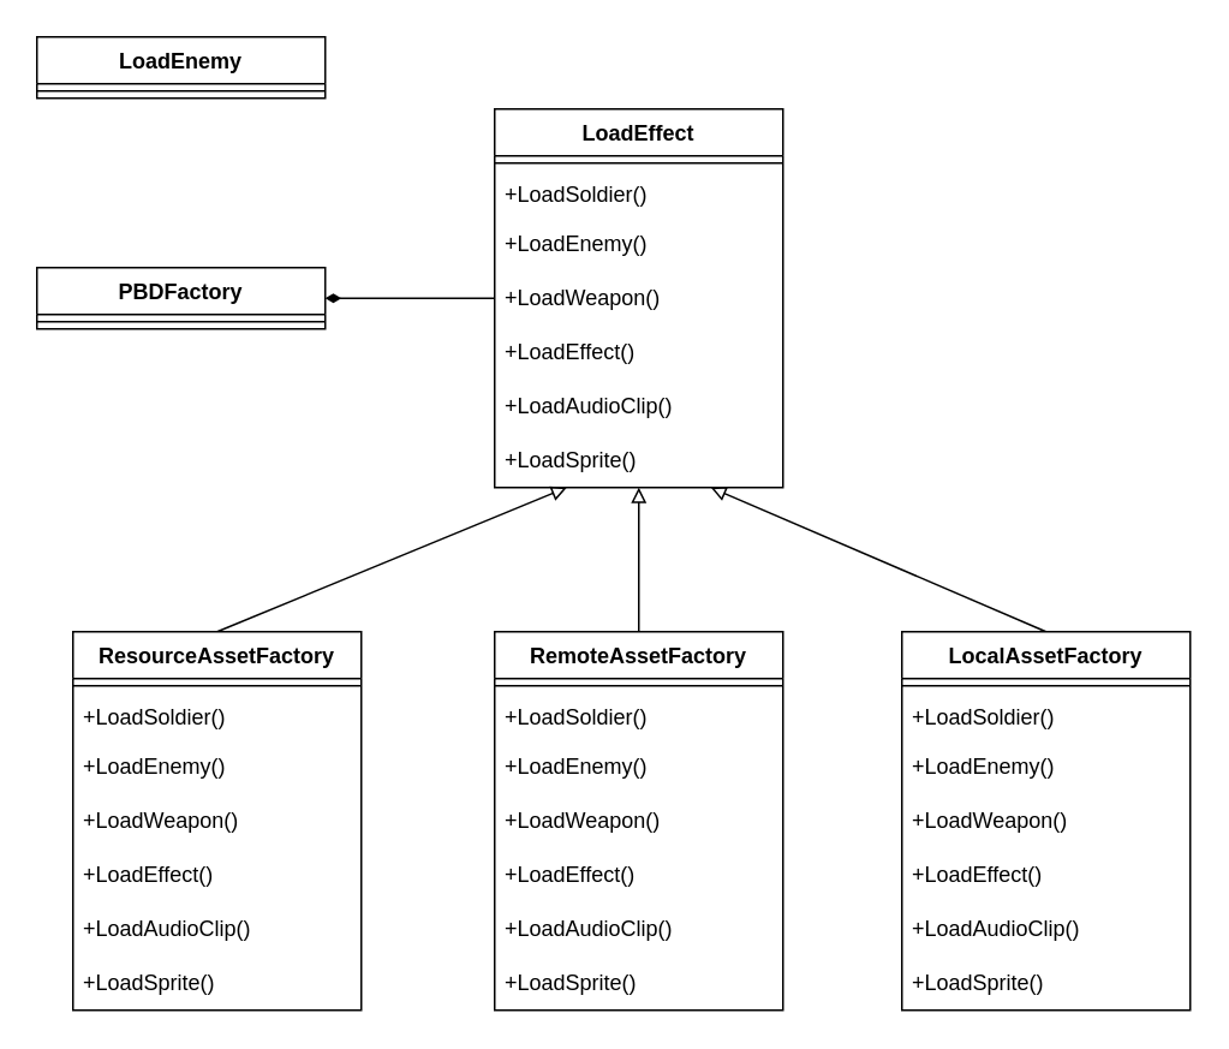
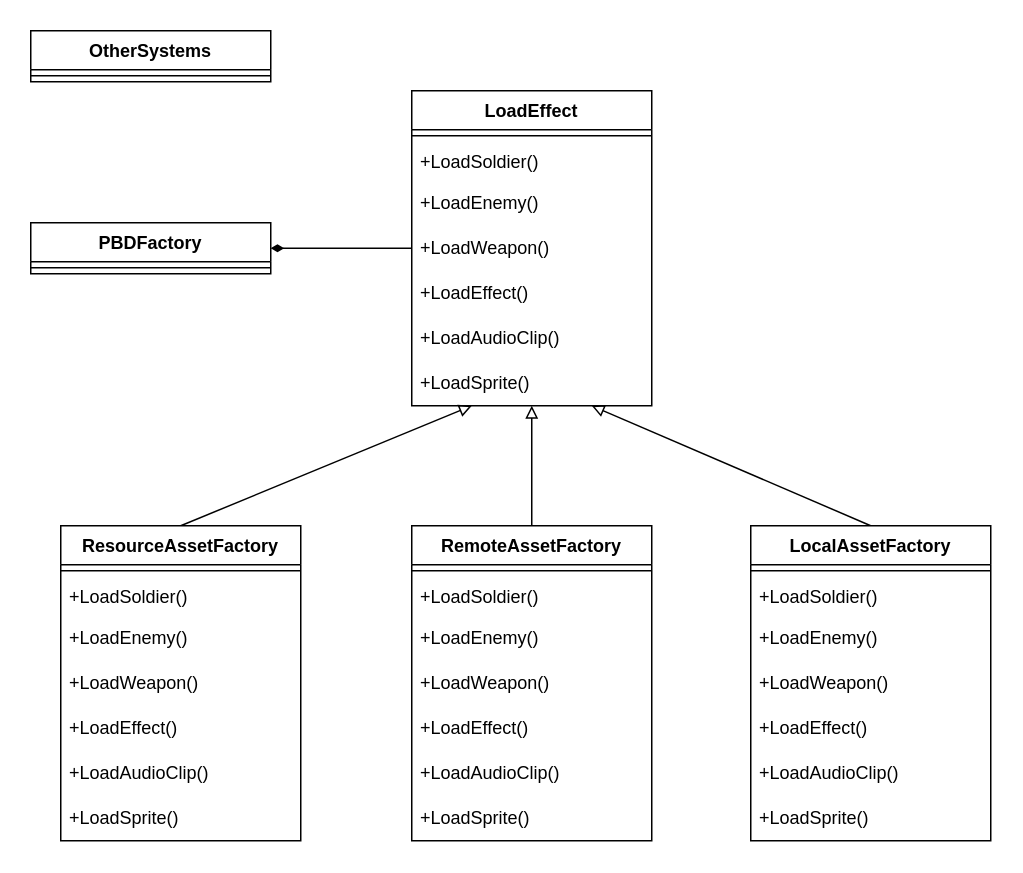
  <mxCell id="0" />
  <mxCell id="1" parent="0" />
  <mxCell id="2" value="LoadEffect" style="swimlane;fontStyle=1;align=center;verticalAlign=top;childLayout=stackLayout;horizontal=1;startSize=26;horizontalStack=0;resizeParent=1;resizeParentMax=0;resizeLast=0;collapsible=1;marginBottom=0;whiteSpace=wrap;html=1;" vertex="1" parent="1"><mxGeometry x="274" y="60" width="160" height="210" as="geometry" /></mxCell>
  <mxCell id="3" value="" style="line;strokeWidth=1;fillColor=none;align=left;verticalAlign=middle;spacingTop=-1;spacingLeft=3;spacingRight=3;rotatable=0;labelPosition=right;points=[];portConstraint=eastwest;strokeColor=inherit;" vertex="1" parent="2"><mxGeometry y="26" width="160" height="8" as="geometry" /></mxCell>
  <mxCell id="4" value="+LoadSoldier()" style="text;strokeColor=none;fillColor=none;align=left;verticalAlign=top;spacingLeft=4;spacingRight=4;overflow=hidden;rotatable=0;points=[[0,0.5],[1,0.5]];portConstraint=eastwest;whiteSpace=wrap;html=1;" vertex="1" parent="2"><mxGeometry y="34" width="160" height="26" as="geometry" /></mxCell>
  <mxCell id="5" value="+LoadEnemy()" style="text;html=1;strokeColor=none;fillColor=none;align=left;verticalAlign=middle;whiteSpace=wrap;rounded=0;spacingLeft=4;spacingRight=4;" vertex="1" parent="2"><mxGeometry y="60" width="160" height="30" as="geometry" /></mxCell>
  <mxCell id="6" value="+LoadWeapon()" style="text;html=1;strokeColor=none;fillColor=none;align=left;verticalAlign=middle;whiteSpace=wrap;rounded=0;spacingLeft=4;spacingRight=4;" vertex="1" parent="2"><mxGeometry y="90" width="160" height="30" as="geometry" /></mxCell>
  <mxCell id="7" value="+LoadEffect()" style="text;html=1;strokeColor=none;fillColor=none;align=left;verticalAlign=middle;whiteSpace=wrap;rounded=0;spacingLeft=4;spacingRight=4;" vertex="1" parent="2"><mxGeometry y="120" width="160" height="30" as="geometry" /></mxCell>
  <mxCell id="8" value="+LoadAudioClip()" style="text;html=1;strokeColor=none;fillColor=none;align=left;verticalAlign=middle;whiteSpace=wrap;rounded=0;spacingLeft=4;spacingRight=4;" vertex="1" parent="2"><mxGeometry y="150" width="160" height="30" as="geometry" /></mxCell>
  <mxCell id="9" value="+LoadSprite()" style="text;html=1;strokeColor=none;fillColor=none;align=left;verticalAlign=middle;whiteSpace=wrap;rounded=0;spacingLeft=4;spacingRight=4;" vertex="1" parent="2"><mxGeometry y="180" width="160" height="30" as="geometry" /></mxCell>
  <mxCell id="10" style="rounded=0;orthogonalLoop=1;jettySize=auto;html=1;exitX=0.5;exitY=0;exitDx=0;exitDy=0;entryX=0.5;entryY=1;entryDx=0;entryDy=0;endArrow=block;endFill=0;" edge="1" parent="1" source="11" target="9"><mxGeometry relative="1" as="geometry" /></mxCell>
  <mxCell id="11" value="RemoteAssetFactory" style="swimlane;fontStyle=1;align=center;verticalAlign=top;childLayout=stackLayout;horizontal=1;startSize=26;horizontalStack=0;resizeParent=1;resizeParentMax=0;resizeLast=0;collapsible=1;marginBottom=0;whiteSpace=wrap;html=1;" vertex="1" parent="1"><mxGeometry x="274" y="350" width="160" height="210" as="geometry" /></mxCell>
  <mxCell id="12" value="" style="line;strokeWidth=1;fillColor=none;align=left;verticalAlign=middle;spacingTop=-1;spacingLeft=3;spacingRight=3;rotatable=0;labelPosition=right;points=[];portConstraint=eastwest;strokeColor=inherit;" vertex="1" parent="11"><mxGeometry y="26" width="160" height="8" as="geometry" /></mxCell>
  <mxCell id="13" value="+LoadSoldier()" style="text;strokeColor=none;fillColor=none;align=left;verticalAlign=top;spacingLeft=4;spacingRight=4;overflow=hidden;rotatable=0;points=[[0,0.5],[1,0.5]];portConstraint=eastwest;whiteSpace=wrap;html=1;" vertex="1" parent="11"><mxGeometry y="34" width="160" height="26" as="geometry" /></mxCell>
  <mxCell id="14" value="+LoadEnemy()" style="text;html=1;strokeColor=none;fillColor=none;align=left;verticalAlign=middle;whiteSpace=wrap;rounded=0;spacingLeft=4;spacingRight=4;" vertex="1" parent="11"><mxGeometry y="60" width="160" height="30" as="geometry" /></mxCell>
  <mxCell id="15" value="+LoadWeapon()" style="text;html=1;strokeColor=none;fillColor=none;align=left;verticalAlign=middle;whiteSpace=wrap;rounded=0;spacingLeft=4;spacingRight=4;" vertex="1" parent="11"><mxGeometry y="90" width="160" height="30" as="geometry" /></mxCell>
  <mxCell id="16" value="+LoadEffect()" style="text;html=1;strokeColor=none;fillColor=none;align=left;verticalAlign=middle;whiteSpace=wrap;rounded=0;spacingLeft=4;spacingRight=4;" vertex="1" parent="11"><mxGeometry y="120" width="160" height="30" as="geometry" /></mxCell>
  <mxCell id="17" value="+LoadAudioClip()" style="text;html=1;strokeColor=none;fillColor=none;align=left;verticalAlign=middle;whiteSpace=wrap;rounded=0;spacingLeft=4;spacingRight=4;" vertex="1" parent="11"><mxGeometry y="150" width="160" height="30" as="geometry" /></mxCell>
  <mxCell id="18" value="+LoadSprite()" style="text;html=1;strokeColor=none;fillColor=none;align=left;verticalAlign=middle;whiteSpace=wrap;rounded=0;spacingLeft=4;spacingRight=4;" vertex="1" parent="11"><mxGeometry y="180" width="160" height="30" as="geometry" /></mxCell>
  <mxCell id="19" style="edgeStyle=none;rounded=0;orthogonalLoop=1;jettySize=auto;html=1;exitX=0.5;exitY=0;exitDx=0;exitDy=0;entryX=0.75;entryY=1;entryDx=0;entryDy=0;endArrow=block;endFill=0;" edge="1" parent="1" source="20" target="9"><mxGeometry relative="1" as="geometry" /></mxCell>
  <mxCell id="20" value="LocalAssetFactory" style="swimlane;fontStyle=1;align=center;verticalAlign=top;childLayout=stackLayout;horizontal=1;startSize=26;horizontalStack=0;resizeParent=1;resizeParentMax=0;resizeLast=0;collapsible=1;marginBottom=0;whiteSpace=wrap;html=1;" vertex="1" parent="1"><mxGeometry x="500" y="350" width="160" height="210" as="geometry" /></mxCell>
  <mxCell id="21" value="" style="line;strokeWidth=1;fillColor=none;align=left;verticalAlign=middle;spacingTop=-1;spacingLeft=3;spacingRight=3;rotatable=0;labelPosition=right;points=[];portConstraint=eastwest;strokeColor=inherit;" vertex="1" parent="20"><mxGeometry y="26" width="160" height="8" as="geometry" /></mxCell>
  <mxCell id="22" value="+LoadSoldier()" style="text;strokeColor=none;fillColor=none;align=left;verticalAlign=top;spacingLeft=4;spacingRight=4;overflow=hidden;rotatable=0;points=[[0,0.5],[1,0.5]];portConstraint=eastwest;whiteSpace=wrap;html=1;" vertex="1" parent="20"><mxGeometry y="34" width="160" height="26" as="geometry" /></mxCell>
  <mxCell id="23" value="+LoadEnemy()" style="text;html=1;strokeColor=none;fillColor=none;align=left;verticalAlign=middle;whiteSpace=wrap;rounded=0;spacingLeft=4;spacingRight=4;" vertex="1" parent="20"><mxGeometry y="60" width="160" height="30" as="geometry" /></mxCell>
  <mxCell id="24" value="+LoadWeapon()" style="text;html=1;strokeColor=none;fillColor=none;align=left;verticalAlign=middle;whiteSpace=wrap;rounded=0;spacingLeft=4;spacingRight=4;" vertex="1" parent="20"><mxGeometry y="90" width="160" height="30" as="geometry" /></mxCell>
  <mxCell id="25" value="+LoadEffect()" style="text;html=1;strokeColor=none;fillColor=none;align=left;verticalAlign=middle;whiteSpace=wrap;rounded=0;spacingLeft=4;spacingRight=4;" vertex="1" parent="20"><mxGeometry y="120" width="160" height="30" as="geometry" /></mxCell>
  <mxCell id="26" value="+LoadAudioClip()" style="text;html=1;strokeColor=none;fillColor=none;align=left;verticalAlign=middle;whiteSpace=wrap;rounded=0;spacingLeft=4;spacingRight=4;" vertex="1" parent="20"><mxGeometry y="150" width="160" height="30" as="geometry" /></mxCell>
  <mxCell id="27" value="+LoadSprite()" style="text;html=1;strokeColor=none;fillColor=none;align=left;verticalAlign=middle;whiteSpace=wrap;rounded=0;spacingLeft=4;spacingRight=4;" vertex="1" parent="20"><mxGeometry y="180" width="160" height="30" as="geometry" /></mxCell>
  <mxCell id="28" style="edgeStyle=none;rounded=0;orthogonalLoop=1;jettySize=auto;html=1;exitX=0.5;exitY=0;exitDx=0;exitDy=0;entryX=0.25;entryY=1;entryDx=0;entryDy=0;endArrow=block;endFill=0;" edge="1" parent="1" source="29" target="9"><mxGeometry relative="1" as="geometry" /></mxCell>
  <mxCell id="29" value="ResourceAssetFactory" style="swimlane;fontStyle=1;align=center;verticalAlign=top;childLayout=stackLayout;horizontal=1;startSize=26;horizontalStack=0;resizeParent=1;resizeParentMax=0;resizeLast=0;collapsible=1;marginBottom=0;whiteSpace=wrap;html=1;" vertex="1" parent="1"><mxGeometry x="40" y="350" width="160" height="210" as="geometry" /></mxCell>
  <mxCell id="30" value="" style="line;strokeWidth=1;fillColor=none;align=left;verticalAlign=middle;spacingTop=-1;spacingLeft=3;spacingRight=3;rotatable=0;labelPosition=right;points=[];portConstraint=eastwest;strokeColor=inherit;" vertex="1" parent="29"><mxGeometry y="26" width="160" height="8" as="geometry" /></mxCell>
  <mxCell id="31" value="+LoadSoldier()" style="text;strokeColor=none;fillColor=none;align=left;verticalAlign=top;spacingLeft=4;spacingRight=4;overflow=hidden;rotatable=0;points=[[0,0.5],[1,0.5]];portConstraint=eastwest;whiteSpace=wrap;html=1;" vertex="1" parent="29"><mxGeometry y="34" width="160" height="26" as="geometry" /></mxCell>
  <mxCell id="32" value="+LoadEnemy()" style="text;html=1;strokeColor=none;fillColor=none;align=left;verticalAlign=middle;whiteSpace=wrap;rounded=0;spacingLeft=4;spacingRight=4;" vertex="1" parent="29"><mxGeometry y="60" width="160" height="30" as="geometry" /></mxCell>
  <mxCell id="33" value="+LoadWeapon()" style="text;html=1;strokeColor=none;fillColor=none;align=left;verticalAlign=middle;whiteSpace=wrap;rounded=0;spacingLeft=4;spacingRight=4;" vertex="1" parent="29"><mxGeometry y="90" width="160" height="30" as="geometry" /></mxCell>
  <mxCell id="34" value="+LoadEffect()" style="text;html=1;strokeColor=none;fillColor=none;align=left;verticalAlign=middle;whiteSpace=wrap;rounded=0;spacingLeft=4;spacingRight=4;" vertex="1" parent="29"><mxGeometry y="120" width="160" height="30" as="geometry" /></mxCell>
  <mxCell id="35" value="+LoadAudioClip()" style="text;html=1;strokeColor=none;fillColor=none;align=left;verticalAlign=middle;whiteSpace=wrap;rounded=0;spacingLeft=4;spacingRight=4;" vertex="1" parent="29"><mxGeometry y="150" width="160" height="30" as="geometry" /></mxCell>
  <mxCell id="36" value="+LoadSprite()" style="text;html=1;strokeColor=none;fillColor=none;align=left;verticalAlign=middle;whiteSpace=wrap;rounded=0;spacingLeft=4;spacingRight=4;" vertex="1" parent="29"><mxGeometry y="180" width="160" height="30" as="geometry" /></mxCell>
  <mxCell id="37" value="PBDFactory" style="swimlane;fontStyle=1;align=center;verticalAlign=top;childLayout=stackLayout;horizontal=1;startSize=26;horizontalStack=0;resizeParent=1;resizeParentMax=0;resizeLast=0;collapsible=1;marginBottom=0;whiteSpace=wrap;html=1;" vertex="1" parent="1"><mxGeometry x="20" y="148" width="160" height="34" as="geometry" /></mxCell>
  <mxCell id="38" value="" style="line;strokeWidth=1;fillColor=none;align=left;verticalAlign=middle;spacingTop=-1;spacingLeft=3;spacingRight=3;rotatable=0;labelPosition=right;points=[];portConstraint=eastwest;strokeColor=inherit;" vertex="1" parent="37"><mxGeometry y="26" width="160" height="8" as="geometry" /></mxCell>
- <mxCell id="39" value="LoadEnemy" style="swimlane;fontStyle=1;align=center;verticalAlign=top;childLayout=stackLayout;horizontal=1;startSize=26;horizontalStack=0;resizeParent=1;resizeParentMax=0;resizeLast=0;collapsible=1;marginBottom=0;whiteSpace=wrap;html=1;" vertex="1" parent="1"><mxGeometry x="20" y="20" width="160" height="34" as="geometry" /></mxCell>
+ <mxCell id="39" value="OtherSystems" style="swimlane;fontStyle=1;align=center;verticalAlign=top;childLayout=stackLayout;horizontal=1;startSize=26;horizontalStack=0;resizeParent=1;resizeParentMax=0;resizeLast=0;collapsible=1;marginBottom=0;whiteSpace=wrap;html=1;" vertex="1" parent="1"><mxGeometry x="20" y="20" width="160" height="34" as="geometry" /></mxCell>
  <mxCell id="40" value="" style="line;strokeWidth=1;fillColor=none;align=left;verticalAlign=middle;spacingTop=-1;spacingLeft=3;spacingRight=3;rotatable=0;labelPosition=right;points=[];portConstraint=eastwest;strokeColor=inherit;" vertex="1" parent="39"><mxGeometry y="26" width="160" height="8" as="geometry" /></mxCell>
  <mxCell id="41" style="edgeStyle=none;rounded=0;orthogonalLoop=1;jettySize=auto;html=1;exitX=0;exitY=0.5;exitDx=0;exitDy=0;entryX=1;entryY=0.5;entryDx=0;entryDy=0;endArrow=diamondThin;endFill=1;" edge="1" parent="1" source="6" target="37"><mxGeometry relative="1" as="geometry" /></mxCell>
